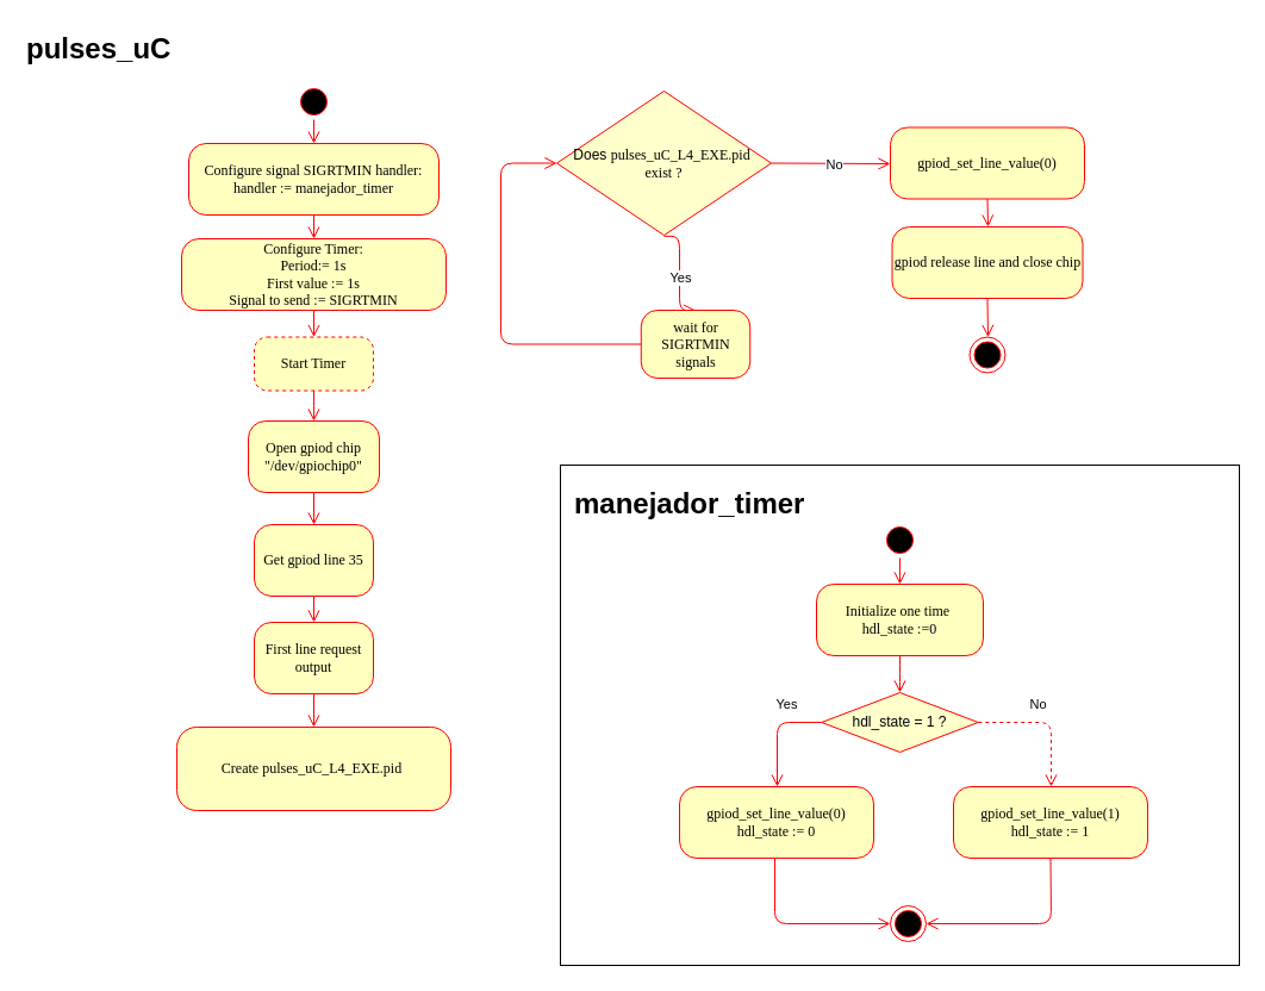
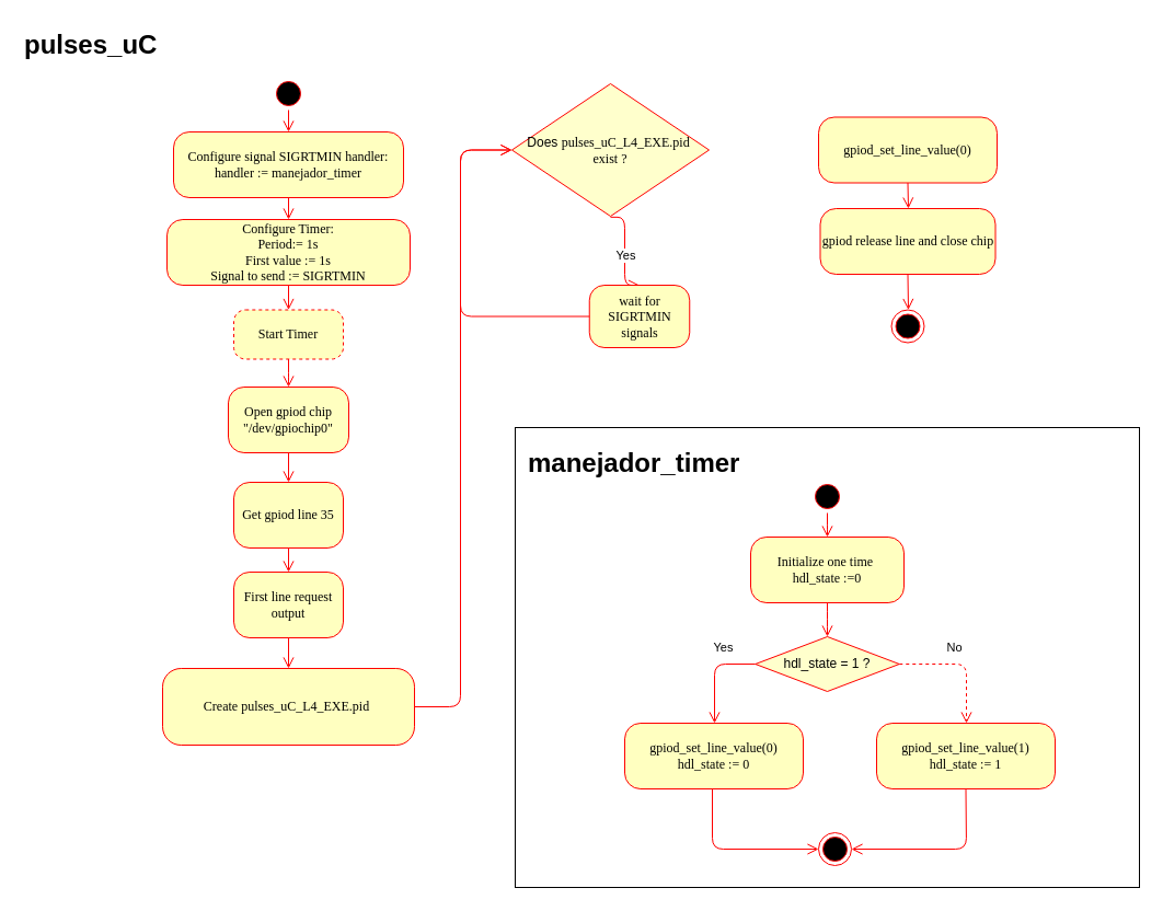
  <mxCell id="0" />
  <mxCell id="1" parent="0" />
  <mxCell id="2" value="" style="rounded=0;whiteSpace=wrap;html=1;" vertex="1" parent="1"><mxGeometry x="470" y="390" width="570" height="420" as="geometry" /></mxCell>
  <mxCell id="3" value="" style="ellipse;html=1;shape=startState;fillColor=#000000;strokeColor=#ff0000;rounded=1;shadow=0;comic=0;labelBackgroundColor=none;fontFamily=Verdana;fontSize=12;fontColor=#000000;align=center;direction=south;" parent="1" vertex="1"><mxGeometry x="248" y="70" width="30" height="30" as="geometry" /></mxCell>
  <mxCell id="4" value="Configure signal SIGRTMIN handler:&lt;div&gt;handler := manejador_timer&lt;/div&gt;" style="rounded=1;whiteSpace=wrap;html=1;arcSize=24;fillColor=#ffffc0;strokeColor=#FF0000;shadow=0;comic=0;labelBackgroundColor=none;fontFamily=Verdana;fontSize=12;fontColor=#000000;align=center;" parent="1" vertex="1"><mxGeometry x="158" y="120" width="210" height="60" as="geometry" /></mxCell>
  <mxCell id="5" style="edgeStyle=orthogonalEdgeStyle;html=1;labelBackgroundColor=none;endArrow=open;endSize=8;strokeColor=#ff0000;fontFamily=Verdana;fontSize=12;align=left;" parent="1" source="3" target="4" edge="1"><mxGeometry relative="1" as="geometry" /></mxCell>
+ <mxCell id="6" style="edgeStyle=elbowEdgeStyle;html=1;labelBackgroundColor=none;endArrow=open;endSize=8;strokeColor=#ff0000;fontFamily=Verdana;fontSize=12;align=left;entryX=0;entryY=0.5;exitX=1;exitY=0.5;exitDx=0;exitDy=0;entryDx=0;entryDy=0;" parent="1" source="23" target="10" edge="1"><mxGeometry relative="1" as="geometry"><mxPoint x="820.944" y="-149" as="sourcePoint" /><mxPoint x="820.5" y="-274" as="targetPoint" /><Array as="points"><mxPoint x="420" y="130" /></Array></mxGeometry></mxCell>
  <mxCell id="7" value="" style="ellipse;html=1;shape=endState;fillColor=#000000;strokeColor=#ff0000;rounded=1;shadow=0;comic=0;labelBackgroundColor=none;fontFamily=Verdana;fontSize=12;fontColor=#000000;align=center;" parent="1" vertex="1"><mxGeometry x="813.5" y="282.5" width="30" height="30" as="geometry" /></mxCell>
  <mxCell id="8" value="Configure Timer:&lt;div&gt;Period:= 1s&lt;/div&gt;&lt;div&gt;First value := 1s&lt;/div&gt;&lt;div&gt;Signal to send := SIGRTMIN&lt;/div&gt;" style="rounded=1;whiteSpace=wrap;html=1;arcSize=24;fillColor=#ffffc0;strokeColor=#ff0000;shadow=0;comic=0;labelBackgroundColor=none;fontFamily=Verdana;fontSize=12;fontColor=#000000;align=center;" parent="1" vertex="1"><mxGeometry x="152" y="200" width="222" height="60" as="geometry" /></mxCell>
  <mxCell id="9" style="edgeStyle=orthogonalEdgeStyle;html=1;labelBackgroundColor=none;endArrow=open;endSize=8;strokeColor=#ff0000;fontFamily=Verdana;fontSize=12;align=left;entryX=0.5;entryY=0;entryDx=0;entryDy=0;exitX=0.5;exitY=1;exitDx=0;exitDy=0;" parent="1" target="8" edge="1" source="4"><mxGeometry relative="1" as="geometry"><mxPoint x="262.7" y="201" as="sourcePoint" /><mxPoint x="262.7" y="251" as="targetPoint" /></mxGeometry></mxCell>
  <mxCell id="10" value="Does&amp;nbsp;&lt;span style=&quot;font-family: Verdana;&quot;&gt;pulses_uC_L4_EXE.pid&lt;/span&gt;&lt;span style=&quot;font-family: Verdana;&quot;&gt;&amp;nbsp;&lt;/span&gt;&lt;div&gt;&lt;span style=&quot;font-family: Verdana;&quot;&gt;exist ?&lt;/span&gt;&lt;/div&gt;" style="rhombus;whiteSpace=wrap;html=1;fillColor=#FFFFCC;strokeColor=#FF0000;" parent="1" vertex="1"><mxGeometry x="467" y="76" width="180" height="121" as="geometry" /></mxCell>
  <mxCell id="11" style="edgeStyle=elbowEdgeStyle;html=1;labelBackgroundColor=none;endArrow=open;endSize=8;strokeColor=#ff0000;fontFamily=Verdana;fontSize=12;align=left;entryX=0.5;entryY=0;entryDx=0;entryDy=0;exitX=0.5;exitY=1.007;exitDx=0;exitDy=0;exitPerimeter=0;elbow=horizontal;" parent="1" source="10" target="17" edge="1"><mxGeometry relative="1" as="geometry"><mxPoint x="633.5" y="193" as="sourcePoint" /><mxPoint x="631.5" y="201" as="targetPoint" /><Array as="points" /></mxGeometry></mxCell>
  <mxCell id="12" value="Yes" style="edgeLabel;html=1;align=center;verticalAlign=middle;resizable=0;points=[];" vertex="1" connectable="0" parent="11"><mxGeometry x="0.191" y="-1" relative="1" as="geometry"><mxPoint x="1" y="-5" as="offset" /></mxGeometry></mxCell>
  <mxCell id="13" value="gpiod_set_line_value(0)" style="rounded=1;whiteSpace=wrap;html=1;arcSize=24;fillColor=#ffffc0;strokeColor=#ff0000;shadow=0;comic=0;labelBackgroundColor=none;fontFamily=Verdana;fontSize=12;fontColor=#000000;align=center;" parent="1" vertex="1"><mxGeometry x="747" y="106.5" width="163" height="60" as="geometry" /></mxCell>
- <mxCell id="14" style="edgeStyle=elbowEdgeStyle;html=1;labelBackgroundColor=none;endArrow=open;endSize=8;strokeColor=#ff0000;fontFamily=Verdana;fontSize=12;align=left;entryX=0;entryY=0.5;entryDx=0;entryDy=0;exitX=1;exitY=0.5;exitDx=0;exitDy=0;elbow=vertical;" parent="1" source="10" target="13" edge="1"><mxGeometry relative="1" as="geometry"><mxPoint x="610" y="383" as="sourcePoint" /><mxPoint x="491" y="466.5" as="targetPoint" /><Array as="points" /></mxGeometry></mxCell>
- <mxCell id="15" value="No" style="edgeLabel;html=1;align=center;verticalAlign=middle;resizable=0;points=[];" parent="14" vertex="1" connectable="0"><mxGeometry x="0.173" relative="1" as="geometry"><mxPoint x="-6" as="offset" /></mxGeometry></mxCell>
  <mxCell id="16" value="&lt;h1 style=&quot;margin-top: 0px;&quot;&gt;pulses_uC&lt;/h1&gt;" style="text;html=1;whiteSpace=wrap;overflow=hidden;rounded=0;" parent="1" vertex="1"><mxGeometry width="130" height="50" as="geometry" x="20" y="20" /></mxCell>
  <mxCell id="17" value="wait for SIGRTMIN signals" style="rounded=1;whiteSpace=wrap;html=1;arcSize=24;fillColor=#ffffc0;strokeColor=#ff0000;shadow=0;comic=0;labelBackgroundColor=none;fontFamily=Verdana;fontSize=12;fontColor=#000000;align=center;" parent="1" vertex="1"><mxGeometry x="537.75" y="260" width="91.5" height="57" as="geometry" /></mxCell>
  <mxCell id="18" style="edgeStyle=elbowEdgeStyle;html=1;labelBackgroundColor=none;endArrow=open;endSize=8;strokeColor=#ff0000;fontFamily=Verdana;fontSize=12;align=left;exitX=0;exitY=0.5;exitDx=0;exitDy=0;entryX=0;entryY=0.5;entryDx=0;entryDy=0;" parent="1" source="17" target="10" edge="1"><mxGeometry relative="1" as="geometry"><mxPoint x="526.5" y="350.5" as="sourcePoint" /><mxPoint x="410" y="170" as="targetPoint" /><Array as="points"><mxPoint x="420" y="220" /></Array></mxGeometry></mxCell>
  <mxCell id="19" value="Start Timer" style="rounded=1;whiteSpace=wrap;html=1;arcSize=24;fillColor=#ffffc0;strokeColor=#ff0000;shadow=0;comic=0;labelBackgroundColor=none;fontFamily=Verdana;fontSize=12;fontColor=#000000;align=center;dashed=1;" vertex="1" parent="1"><mxGeometry x="213" y="282.5" width="100" height="45" as="geometry" /></mxCell>
  <mxCell id="20" value="Open gpiod chip &quot;/dev/gpiochip0&quot;" style="rounded=1;whiteSpace=wrap;html=1;arcSize=24;fillColor=#ffffc0;strokeColor=#ff0000;shadow=0;comic=0;labelBackgroundColor=none;fontFamily=Verdana;fontSize=12;fontColor=#000000;align=center;" vertex="1" parent="1"><mxGeometry x="208" y="353" width="110" height="60" as="geometry" /></mxCell>
  <mxCell id="21" value="Get gpiod line 35" style="rounded=1;whiteSpace=wrap;html=1;arcSize=24;fillColor=#ffffc0;strokeColor=#ff0000;shadow=0;comic=0;labelBackgroundColor=none;fontFamily=Verdana;fontSize=12;fontColor=#000000;align=center;" vertex="1" parent="1"><mxGeometry x="213" y="440" width="100" height="60" as="geometry" /></mxCell>
  <mxCell id="22" value="First line request output" style="rounded=1;whiteSpace=wrap;html=1;arcSize=24;fillColor=#ffffc0;strokeColor=#ff0000;shadow=0;comic=0;labelBackgroundColor=none;fontFamily=Verdana;fontSize=12;fontColor=#000000;align=center;" vertex="1" parent="1"><mxGeometry x="213" y="522" width="100" height="60" as="geometry" /></mxCell>
  <mxCell id="23" value="Create pulses_uC_L4_EXE.pid&amp;nbsp;" style="rounded=1;whiteSpace=wrap;html=1;arcSize=24;fillColor=#ffffc0;strokeColor=#ff0000;shadow=0;comic=0;labelBackgroundColor=none;fontFamily=Verdana;fontSize=12;fontColor=#000000;align=center;" vertex="1" parent="1"><mxGeometry x="148" y="610" width="230" height="70" as="geometry" /></mxCell>
  <mxCell id="24" style="edgeStyle=orthogonalEdgeStyle;html=1;labelBackgroundColor=none;endArrow=open;endSize=8;strokeColor=#ff0000;fontFamily=Verdana;fontSize=12;align=left;exitX=0.5;exitY=1;exitDx=0;exitDy=0;" edge="1" parent="1" source="8" target="19"><mxGeometry relative="1" as="geometry"><mxPoint x="310" y="180" as="sourcePoint" /><mxPoint x="310" y="200" as="targetPoint" /></mxGeometry></mxCell>
  <mxCell id="25" style="edgeStyle=orthogonalEdgeStyle;html=1;labelBackgroundColor=none;endArrow=open;endSize=8;strokeColor=#ff0000;fontFamily=Verdana;fontSize=12;align=left;exitX=0.5;exitY=1;exitDx=0;exitDy=0;entryX=0.5;entryY=0;entryDx=0;entryDy=0;" edge="1" parent="1" source="19" target="20"><mxGeometry relative="1" as="geometry"><mxPoint x="350" y="340" as="sourcePoint" /><mxPoint x="350" y="363" as="targetPoint" /><Array as="points"><mxPoint x="263" y="350" /><mxPoint x="263" y="350" /></Array></mxGeometry></mxCell>
  <mxCell id="26" style="edgeStyle=orthogonalEdgeStyle;html=1;labelBackgroundColor=none;endArrow=open;endSize=8;strokeColor=#ff0000;fontFamily=Verdana;fontSize=12;align=left;entryX=0.5;entryY=0;entryDx=0;entryDy=0;exitX=0.5;exitY=1;exitDx=0;exitDy=0;" edge="1" parent="1" source="20" target="21"><mxGeometry relative="1" as="geometry"><mxPoint x="263" y="420" as="sourcePoint" /><mxPoint x="360" y="383" as="targetPoint" /></mxGeometry></mxCell>
  <mxCell id="27" style="edgeStyle=orthogonalEdgeStyle;html=1;labelBackgroundColor=none;endArrow=open;endSize=8;strokeColor=#ff0000;fontFamily=Verdana;fontSize=12;align=left;entryX=0.5;entryY=0;entryDx=0;entryDy=0;exitX=0.5;exitY=1;exitDx=0;exitDy=0;" edge="1" parent="1" source="21" target="22"><mxGeometry relative="1" as="geometry"><mxPoint x="340" y="430" as="sourcePoint" /><mxPoint x="340" y="457" as="targetPoint" /></mxGeometry></mxCell>
  <mxCell id="28" style="edgeStyle=orthogonalEdgeStyle;html=1;labelBackgroundColor=none;endArrow=open;endSize=8;strokeColor=#ff0000;fontFamily=Verdana;fontSize=12;align=left;entryX=0.5;entryY=0;entryDx=0;entryDy=0;exitX=0.5;exitY=1;exitDx=0;exitDy=0;" edge="1" parent="1" source="22" target="23"><mxGeometry relative="1" as="geometry"><mxPoint x="430" y="530" as="sourcePoint" /><mxPoint x="430" y="552" as="targetPoint" /></mxGeometry></mxCell>
  <mxCell id="29" value="gpiod release line and close chip" style="rounded=1;whiteSpace=wrap;html=1;arcSize=24;fillColor=#ffffc0;strokeColor=#ff0000;shadow=0;comic=0;labelBackgroundColor=none;fontFamily=Verdana;fontSize=12;fontColor=#000000;align=center;" vertex="1" parent="1"><mxGeometry x="748.5" y="190" width="160" height="60" as="geometry" /></mxCell>
  <mxCell id="30" style="edgeStyle=elbowEdgeStyle;html=1;labelBackgroundColor=none;endArrow=open;endSize=8;strokeColor=#ff0000;fontFamily=Verdana;fontSize=12;align=left;exitX=0.5;exitY=1;exitDx=0;exitDy=0;elbow=horizontal;entryX=0.5;entryY=0;entryDx=0;entryDy=0;" edge="1" parent="1" source="13" target="29"><mxGeometry relative="1" as="geometry"><mxPoint x="780" y="260" as="sourcePoint" /><mxPoint x="830" y="190" as="targetPoint" /><Array as="points"><mxPoint x="829" y="240" /></Array></mxGeometry></mxCell>
  <mxCell id="31" style="edgeStyle=elbowEdgeStyle;html=1;labelBackgroundColor=none;endArrow=open;endSize=8;strokeColor=#ff0000;fontFamily=Verdana;fontSize=12;align=left;exitX=0.5;exitY=1;exitDx=0;exitDy=0;elbow=horizontal;entryX=0.5;entryY=0;entryDx=0;entryDy=0;" edge="1" parent="1" source="29" target="7"><mxGeometry relative="1" as="geometry"><mxPoint x="870" y="180" as="sourcePoint" /><mxPoint x="870" y="203" as="targetPoint" /><Array as="points"><mxPoint x="829" y="270" /></Array></mxGeometry></mxCell>
  <mxCell id="32" value="&lt;h1 style=&quot;margin-top: 0px;&quot;&gt;manejador_timer&lt;/h1&gt;" style="text;html=1;whiteSpace=wrap;overflow=hidden;rounded=0;" vertex="1" parent="1"><mxGeometry x="480" y="402" width="220" height="78" as="geometry" /></mxCell>
  <mxCell id="33" value="" style="ellipse;html=1;shape=startState;fillColor=#000000;strokeColor=#ff0000;rounded=1;shadow=0;comic=0;labelBackgroundColor=none;fontFamily=Verdana;fontSize=12;fontColor=#000000;align=center;direction=south;" vertex="1" parent="1"><mxGeometry x="740" y="438" width="30" height="30" as="geometry" /></mxCell>
  <mxCell id="34" value="Initialize one time&amp;nbsp;&lt;div&gt;hdl_state :=0&lt;/div&gt;" style="rounded=1;whiteSpace=wrap;html=1;arcSize=24;fillColor=#ffffc0;strokeColor=#FF0000;shadow=0;comic=0;labelBackgroundColor=none;fontFamily=Verdana;fontSize=12;fontColor=#000000;align=center;" vertex="1" parent="1"><mxGeometry x="685" y="490" width="140" height="60" as="geometry" /></mxCell>
  <mxCell id="35" value="hdl_state = 1 ?" style="rhombus;whiteSpace=wrap;html=1;fillColor=#FFFFCC;strokeColor=#FF0000;" vertex="1" parent="1"><mxGeometry x="689.25" y="581" width="131.5" height="50" as="geometry" /></mxCell>
  <mxCell id="36" value="gpiod_set_line_value(0)&lt;div&gt;hdl_state := 0&lt;/div&gt;" style="rounded=1;whiteSpace=wrap;html=1;arcSize=24;fillColor=#ffffc0;strokeColor=#ff0000;shadow=0;comic=0;labelBackgroundColor=none;fontFamily=Verdana;fontSize=12;fontColor=#000000;align=center;" vertex="1" parent="1"><mxGeometry x="570" y="660" width="163" height="60" as="geometry" /></mxCell>
  <mxCell id="37" value="gpiod_set_line_value(1)&lt;div&gt;hdl_state := 1&lt;/div&gt;" style="rounded=1;whiteSpace=wrap;html=1;arcSize=24;fillColor=#ffffc0;strokeColor=#ff0000;shadow=0;comic=0;labelBackgroundColor=none;fontFamily=Verdana;fontSize=12;fontColor=#000000;align=center;" vertex="1" parent="1"><mxGeometry x="800" y="660" width="163" height="60" as="geometry" /></mxCell>
  <mxCell id="38" style="edgeStyle=elbowEdgeStyle;html=1;labelBackgroundColor=none;endArrow=open;endSize=8;strokeColor=#ff0000;fontFamily=Verdana;fontSize=12;align=left;exitX=1;exitY=0.5;exitDx=0;exitDy=0;elbow=horizontal;entryX=0.5;entryY=0;entryDx=0;entryDy=0;" edge="1" parent="1" source="33" target="34"><mxGeometry relative="1" as="geometry"><mxPoint x="910" y="300" as="sourcePoint" /><mxPoint x="910" y="333" as="targetPoint" /><Array as="points" /></mxGeometry></mxCell>
  <mxCell id="39" style="edgeStyle=elbowEdgeStyle;html=1;labelBackgroundColor=none;endArrow=open;endSize=8;strokeColor=#ff0000;fontFamily=Verdana;fontSize=12;align=left;exitX=0.5;exitY=1;exitDx=0;exitDy=0;elbow=horizontal;entryX=0.5;entryY=0;entryDx=0;entryDy=0;" edge="1" parent="1" source="34" target="35"><mxGeometry relative="1" as="geometry"><mxPoint x="860" y="490" as="sourcePoint" /><mxPoint x="860" y="512" as="targetPoint" /><Array as="points" /></mxGeometry></mxCell>
  <mxCell id="40" style="edgeStyle=elbowEdgeStyle;html=1;labelBackgroundColor=none;endArrow=open;endSize=8;strokeColor=#ff0000;fontFamily=Verdana;fontSize=12;align=left;exitX=0;exitY=0.5;exitDx=0;exitDy=0;elbow=horizontal;entryX=0.5;entryY=0;entryDx=0;entryDy=0;" edge="1" parent="1" source="35" target="36"><mxGeometry relative="1" as="geometry"><mxPoint x="870" y="590" as="sourcePoint" /><mxPoint x="870" y="621" as="targetPoint" /><Array as="points"><mxPoint x="652" y="630" /></Array></mxGeometry></mxCell>
  <mxCell id="41" value="Yes" style="edgeLabel;html=1;align=center;verticalAlign=middle;resizable=0;points=[];" vertex="1" connectable="0" parent="40"><mxGeometry x="-0.351" y="-1" relative="1" as="geometry"><mxPoint y="-15" as="offset" /></mxGeometry></mxCell>
  <mxCell id="42" style="edgeStyle=elbowEdgeStyle;html=1;labelBackgroundColor=none;endArrow=open;endSize=8;strokeColor=#ff0000;fontFamily=Verdana;fontSize=12;align=left;exitX=1;exitY=0.5;exitDx=0;exitDy=0;elbow=horizontal;entryX=0.5;entryY=0;entryDx=0;entryDy=0;dashed=1;" edge="1" parent="1" source="35" target="37"><mxGeometry relative="1" as="geometry"><mxPoint x="847" y="630" as="sourcePoint" /><mxPoint x="810" y="684" as="targetPoint" /><Array as="points"><mxPoint x="882" y="620" /></Array></mxGeometry></mxCell>
  <mxCell id="43" value="No" style="edgeLabel;html=1;align=center;verticalAlign=middle;resizable=0;points=[];" vertex="1" connectable="0" parent="42"><mxGeometry x="-0.132" y="3" relative="1" as="geometry"><mxPoint y="-13" as="offset" /></mxGeometry></mxCell>
  <mxCell id="44" value="" style="ellipse;html=1;shape=endState;fillColor=#000000;strokeColor=#ff0000;rounded=1;shadow=0;comic=0;labelBackgroundColor=none;fontFamily=Verdana;fontSize=12;fontColor=#000000;align=center;" vertex="1" parent="1"><mxGeometry x="747" y="760" width="30" height="30" as="geometry" /></mxCell>
  <mxCell id="45" style="edgeStyle=elbowEdgeStyle;html=1;labelBackgroundColor=none;endArrow=open;endSize=8;strokeColor=#ff0000;fontFamily=Verdana;fontSize=12;align=left;elbow=horizontal;entryX=0;entryY=0.5;entryDx=0;entryDy=0;" edge="1" parent="1" target="44"><mxGeometry relative="1" as="geometry"><mxPoint x="650" y="720" as="sourcePoint" /><mxPoint x="780" y="724" as="targetPoint" /><Array as="points"><mxPoint x="650" y="760" /></Array></mxGeometry></mxCell>
  <mxCell id="46" style="edgeStyle=elbowEdgeStyle;html=1;labelBackgroundColor=none;endArrow=open;endSize=8;strokeColor=#ff0000;fontFamily=Verdana;fontSize=12;align=left;elbow=horizontal;entryX=1;entryY=0.5;entryDx=0;entryDy=0;exitX=0.5;exitY=1;exitDx=0;exitDy=0;" edge="1" parent="1" source="37" target="44"><mxGeometry relative="1" as="geometry"><mxPoint x="960" y="770" as="sourcePoint" /><mxPoint x="1057" y="825" as="targetPoint" /><Array as="points"><mxPoint x="882" y="780" /></Array></mxGeometry></mxCell>
